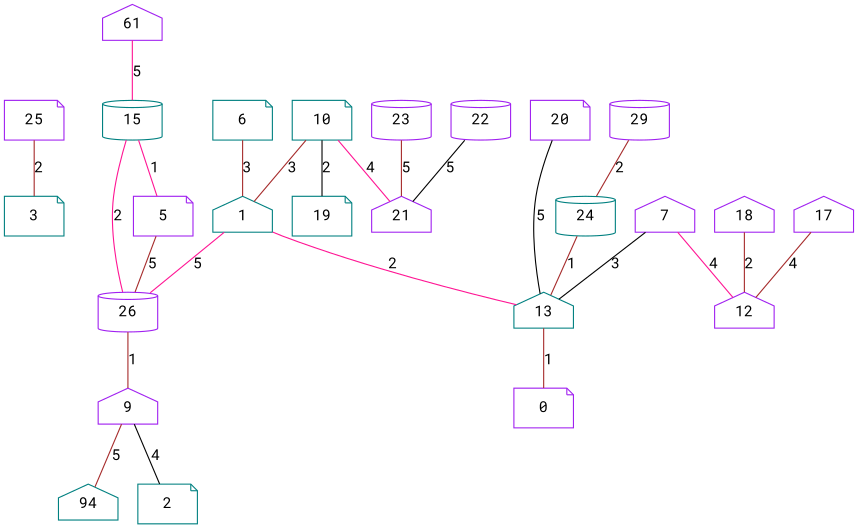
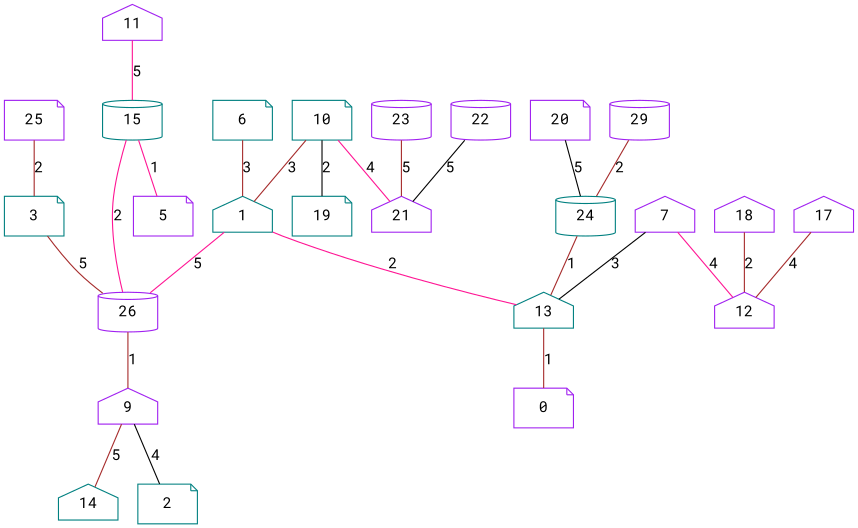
  graph {
    fontname="Roboto Mono"
    node [color=purple fontname="Roboto Mono" shape=house]
    edge [color=brown fontname="Roboto Mono"]
    24 [color=teal shape=cylinder]
    13 [color=teal]
    0 [shape=note]
    3 [color=teal shape=note]
    26 [shape=cylinder]
    9
    22 [shape=cylinder]
    21
    15 [color=teal shape=cylinder]
    5 [shape=note]
    19 [color=teal shape=note]
    10 [color=teal shape=note]
    1 [color=teal]
    20 [shape=note]
    7
    12
-   14 [color=teal label=94]
+   14 [color=teal]
    2 [color=teal shape=note]
    18
    17
-   11 [label=61]
+   11
    23 [shape=cylinder]
    25 [shape=note]
    6 [color=teal shape=note]
    29 [shape=cylinder]
    24 -- 13 [label=1]
    13 -- 0 [label=1]
-   5 -- 26 [label=5]
+   3 -- 26 [label=5]
    26 -- 9 [label=1]
    9 -- 14 [label=5]
    9 -- 2 [color=black label=4]
    22 -- 21 [color=black label=5]
    15 -- 26 [color=deeppink label=2]
    15 -- 5 [color=deeppink label=1]
    10 -- 21 [color=deeppink label=4]
    10 -- 19 [color=black label=2]
    10 -- 1 [label=3]
    1 -- 13 [color=deeppink label=2]
    1 -- 26 [color=deeppink label=5]
-   20 -- 13 [color=black label=5]
+   20 -- 24 [color=black label=5]
    7 -- 13 [color=black label=3]
    7 -- 12 [color=deeppink label=4]
    18 -- 12 [label=2]
    17 -- 12 [label=4]
    11 -- 15 [color=deeppink label=5]
    23 -- 21 [label=5]
    25 -- 3 [label=2]
    6 -- 1 [label=3]
    29 -- 24 [label=2]
  }
